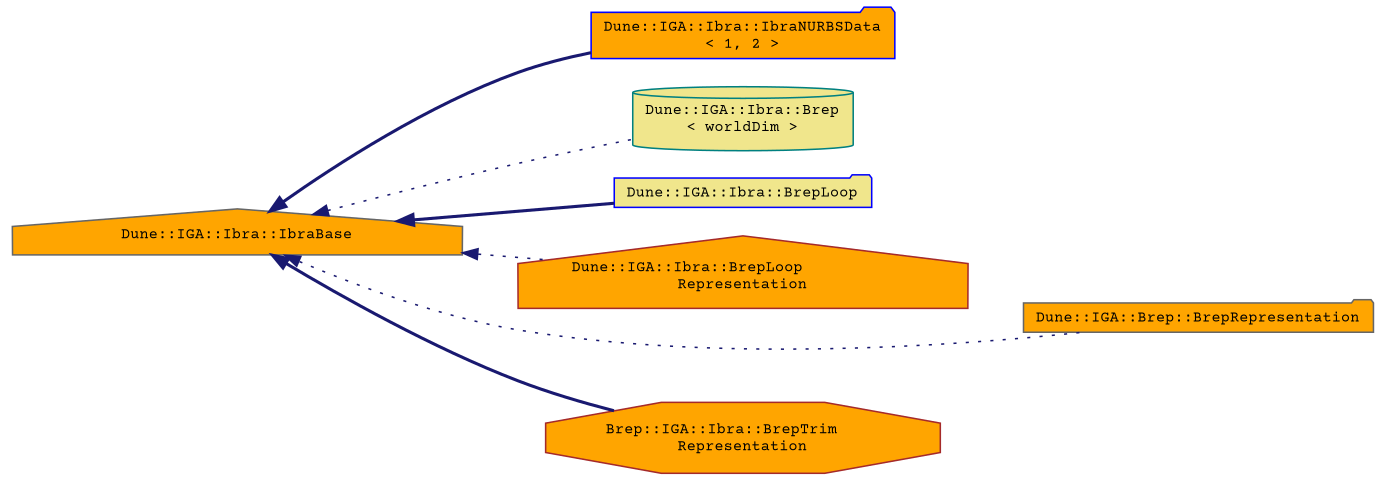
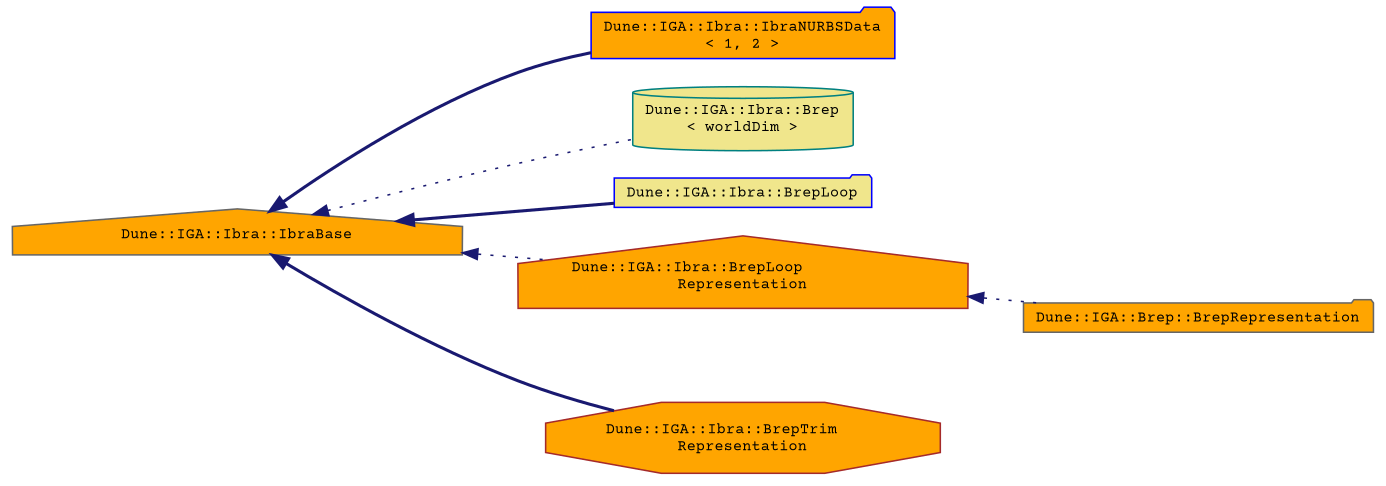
  digraph {
    fontname="Courier Prime"
    rankdir=LR
    node [color=gray40 fillcolor=orange fontname="Courier Prime" fontsize=10 shape=folder style=filled]
    edge [color=midnightblue dir=back fontname="Courier Prime" fontsize=10 labelfontname=Helvetica labelfontsize=10 style=bold]
    n1 [fontcolor=black height=0.2 label="Dune::IGA::Ibra::IbraBase" shape=house width=0.4]
    n2 [color=blue height=0.2 label="Dune::IGA::Ibra::IbraNURBSData\l\< 1, 2 \>" width=0.4]
    n3 [color=teal fillcolor=khaki height=0.2 label="Dune::IGA::Ibra::Brep\l\< worldDim \>" shape=cylinder width=0.4]
    n4 [color=blue fillcolor=khaki height=0.2 label="Dune::IGA::Ibra::BrepLoop" width=0.4]
    n5 [color=brown height=0.2 label="Dune::IGA::Ibra::BrepLoop\lRepresentation" shape=house width=0.4]
    n6 [height=0.2 label="Dune::IGA::Brep::BrepRepresentation" width=0.4]
-   n7 [color=brown height=0.2 label="Brep::IGA::Ibra::BrepTrim\lRepresentation" shape=octagon width=0.4]
+   n7 [color=brown height=0.2 label="Dune::IGA::Ibra::BrepTrim\lRepresentation" shape=octagon width=0.4]
    n1 -> n2
    n1 -> n3 [style=dotted]
    n1 -> n4
    n1 -> n5 [style=dotted]
-   n1 -> n6 [style=dotted]
+   n5 -> n6 [style=dotted]
    n1 -> n7
  }
